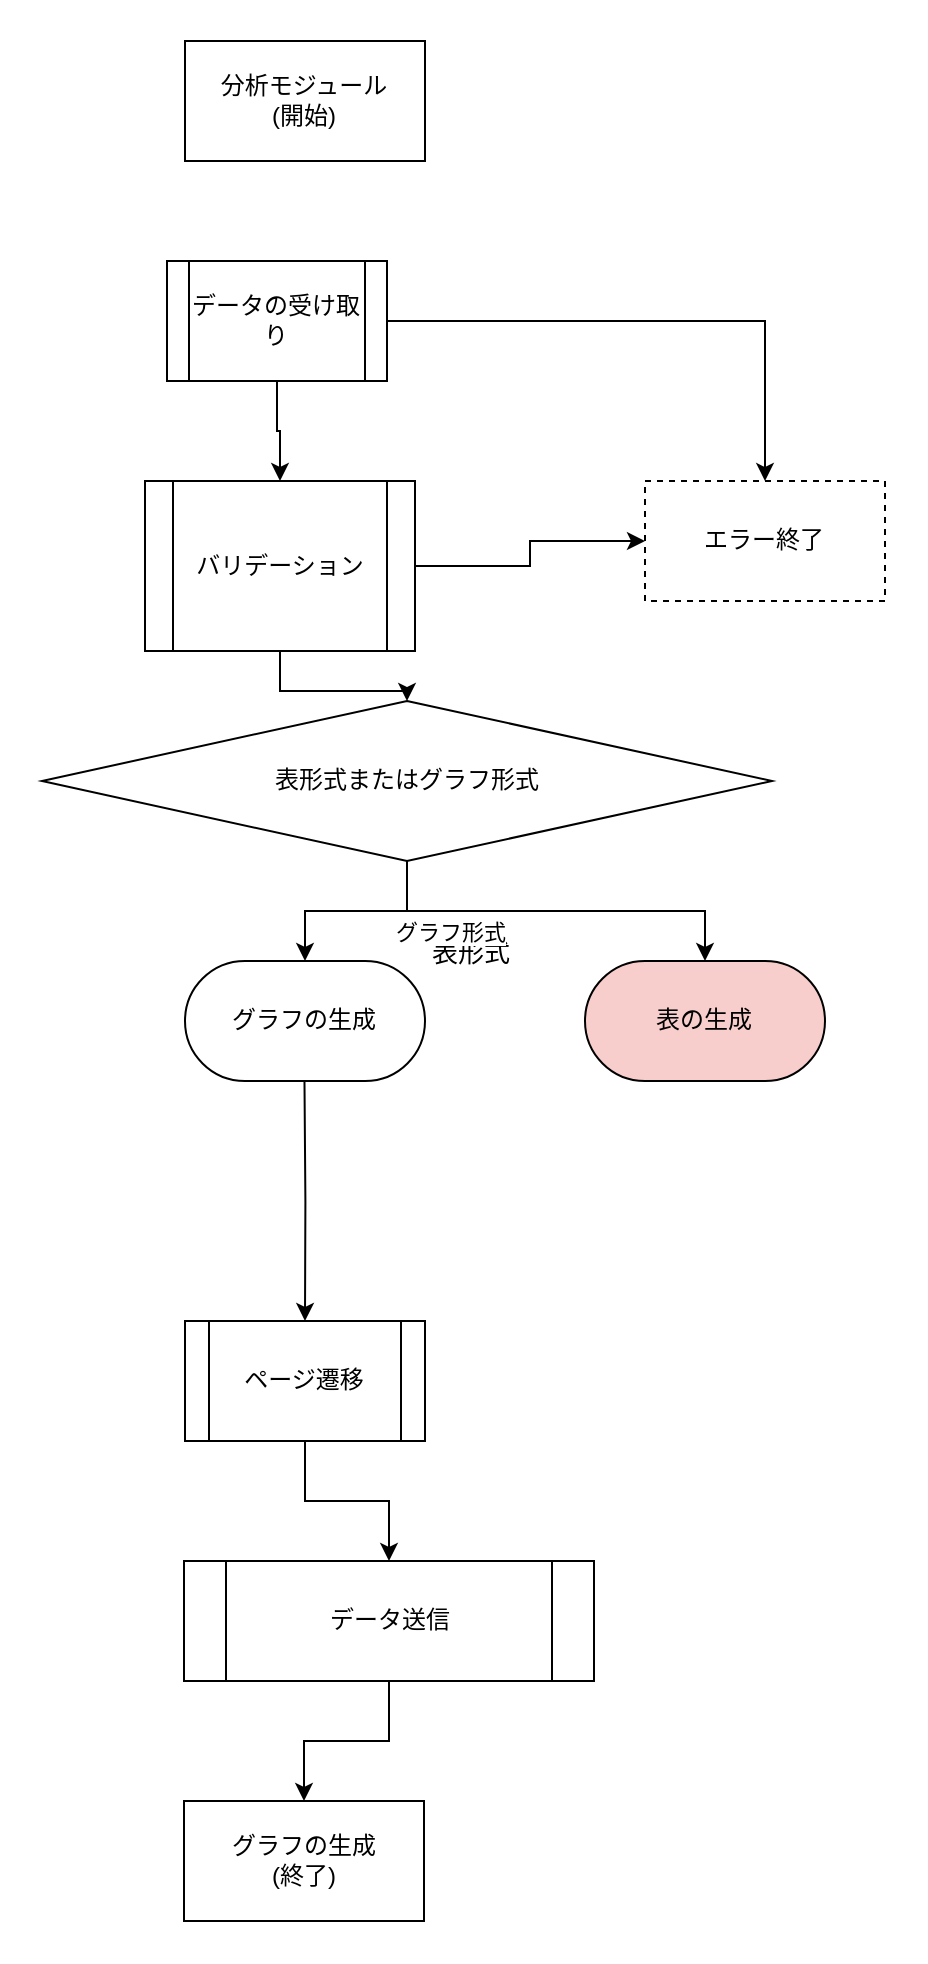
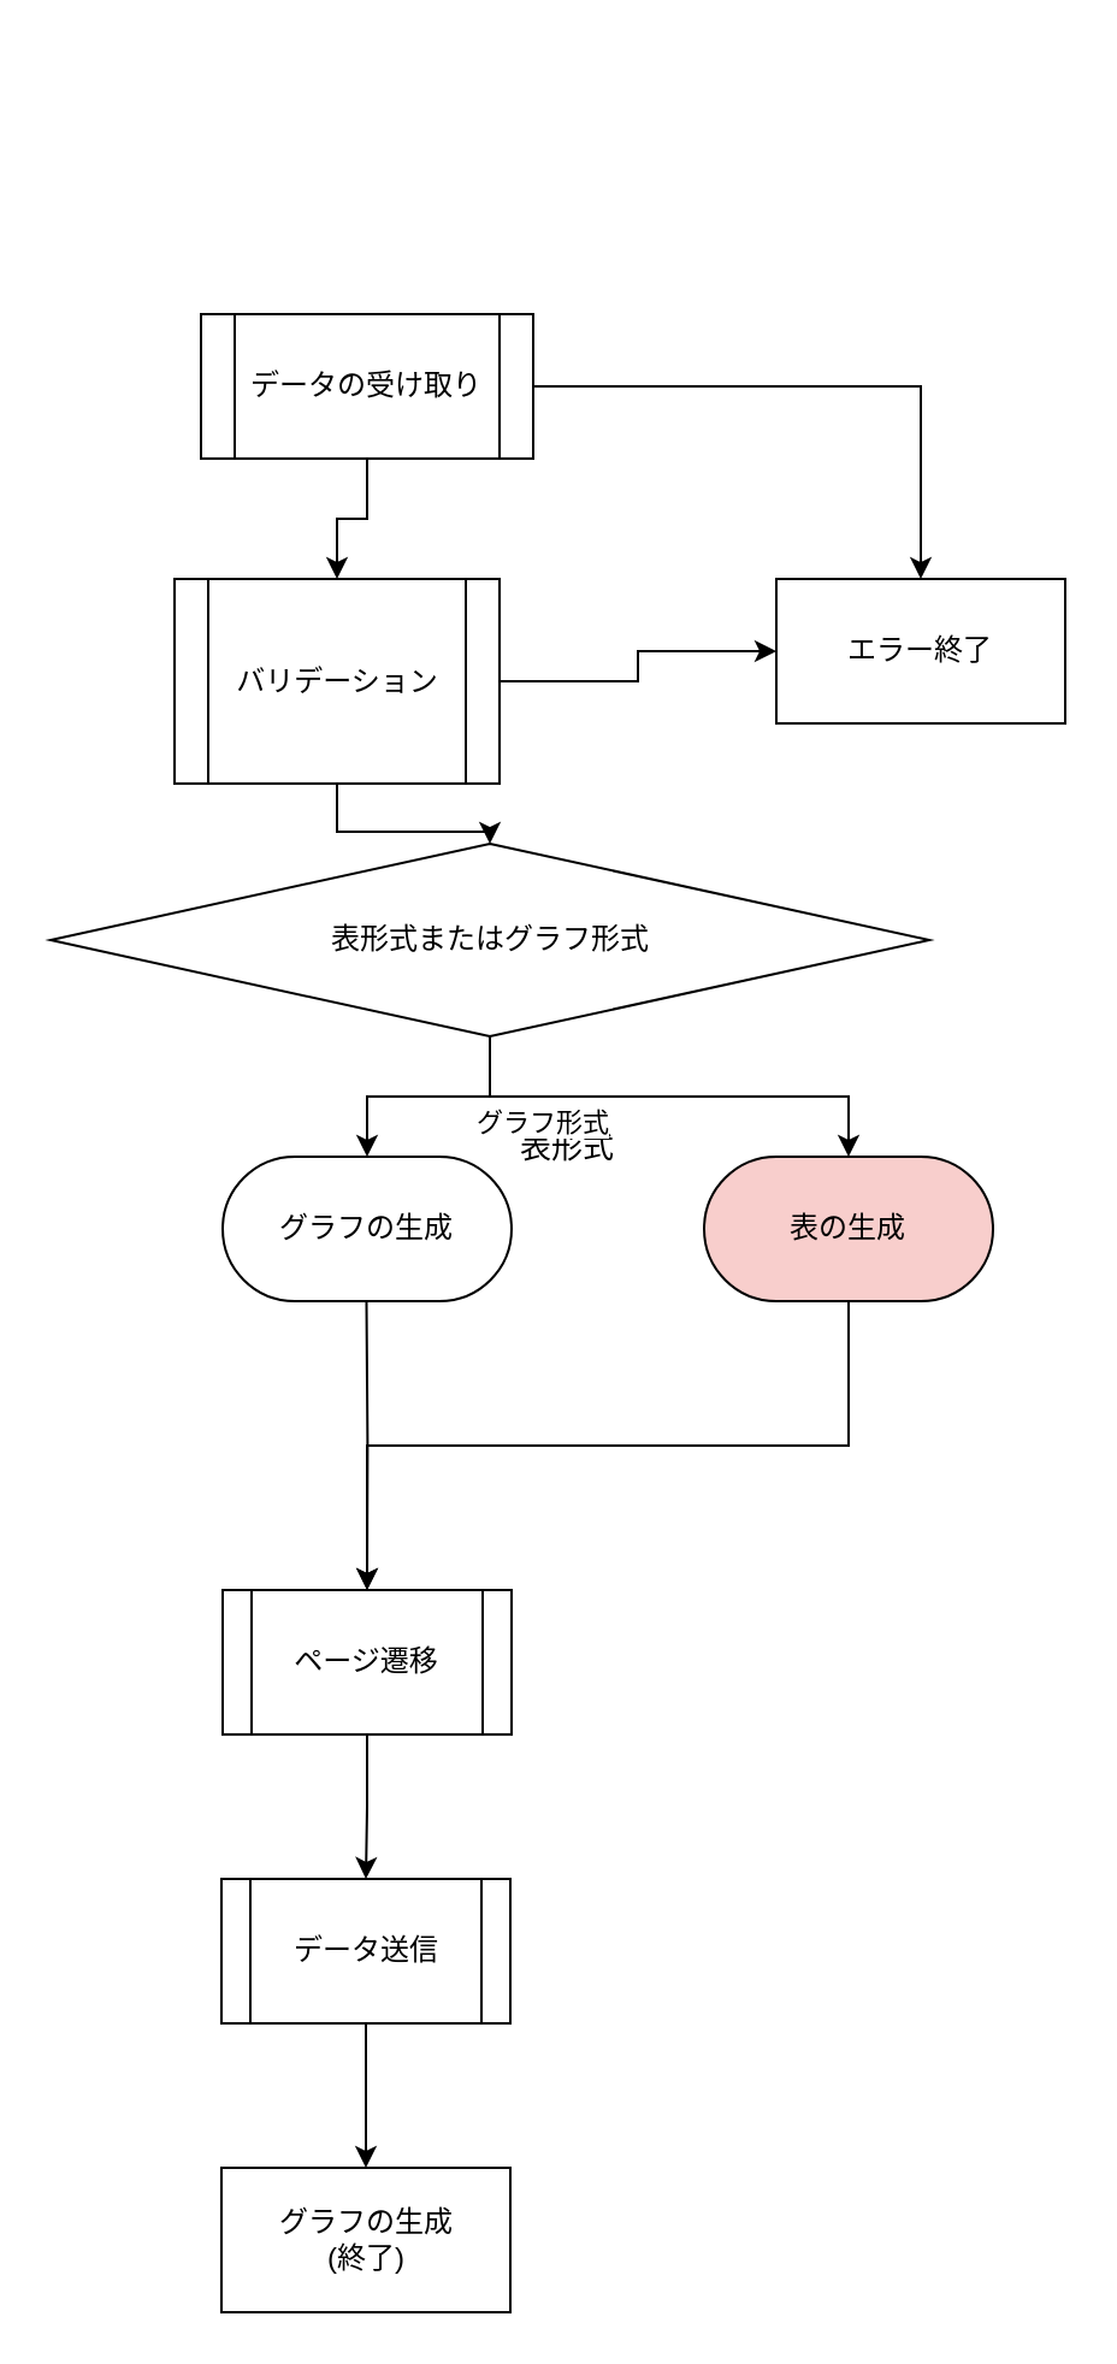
  <mxCell id="0" />
  <mxCell id="1" parent="0" />
- <mxCell id="2" value="分析モジュール&lt;br&gt;(開始)" style="rounded=0;whiteSpace=wrap;html=1;" vertex="1" parent="1"><mxGeometry x="92" y="20" width="120" height="60" as="geometry" /></mxCell>
  <mxCell id="3" style="edgeStyle=orthogonalEdgeStyle;rounded=0;orthogonalLoop=1;jettySize=auto;html=1;" edge="1" parent="1" source="5" target="8"><mxGeometry relative="1" as="geometry" /></mxCell>
  <mxCell id="4" style="edgeStyle=orthogonalEdgeStyle;rounded=0;orthogonalLoop=1;jettySize=auto;html=1;" edge="1" parent="1" source="5" target="17"><mxGeometry relative="1" as="geometry" /></mxCell>
- <mxCell id="5" value="データの受け取り" style="shape=process;whiteSpace=wrap;html=1;backgroundOutline=1;" vertex="1" parent="1"><mxGeometry x="83" y="130" width="110" height="60" as="geometry" /></mxCell>
+ <mxCell id="5" value="データの受け取り" style="shape=process;whiteSpace=wrap;html=1;backgroundOutline=1;" vertex="1" parent="1"><mxGeometry x="83" y="130" width="138" height="60" as="geometry" /></mxCell>
  <mxCell id="6" style="edgeStyle=orthogonalEdgeStyle;rounded=0;orthogonalLoop=1;jettySize=auto;html=1;" edge="1" parent="1" source="8" target="13"><mxGeometry relative="1" as="geometry" /></mxCell>
  <mxCell id="7" style="edgeStyle=orthogonalEdgeStyle;rounded=0;orthogonalLoop=1;jettySize=auto;html=1;" edge="1" parent="1" source="8" target="17"><mxGeometry relative="1" as="geometry" /></mxCell>
  <mxCell id="8" value="バリデーション" style="shape=process;whiteSpace=wrap;html=1;backgroundOutline=1;" vertex="1" parent="1"><mxGeometry x="72" y="240" width="135" height="85" as="geometry" /></mxCell>
  <mxCell id="9" style="edgeStyle=orthogonalEdgeStyle;rounded=0;orthogonalLoop=1;jettySize=auto;html=1;" edge="1" parent="1" source="13" target="15"><mxGeometry relative="1" as="geometry" /></mxCell>
  <mxCell id="10" value="&lt;font style=&quot;font-size: 13px;&quot;&gt;表形式&lt;/font&gt;" style="edgeLabel;html=1;align=center;verticalAlign=middle;resizable=0;points=[];" connectable="0" vertex="1" parent="9"><mxGeometry x="-0.2" y="-1" relative="1" as="geometry"><mxPoint x="-24" y="19" as="offset" /></mxGeometry></mxCell>
  <mxCell id="11" value="" style="edgeStyle=orthogonalEdgeStyle;rounded=0;orthogonalLoop=1;jettySize=auto;html=1;" edge="1" parent="1" source="13" target="16"><mxGeometry relative="1" as="geometry" /></mxCell>
  <mxCell id="12" value="グラフ形式" style="edgeLabel;html=1;align=center;verticalAlign=middle;resizable=0;points=[];" connectable="0" vertex="1" parent="11"><mxGeometry x="-0.186" y="-1" relative="1" as="geometry"><mxPoint x="37" y="11" as="offset" /></mxGeometry></mxCell>
  <mxCell id="13" value="表形式またはグラフ形式" style="rhombus;whiteSpace=wrap;html=1;" vertex="1" parent="1"><mxGeometry x="20.5" y="350" width="365" height="80" as="geometry" /></mxCell>
+ <mxCell id="14" style="edgeStyle=orthogonalEdgeStyle;rounded=0;orthogonalLoop=1;jettySize=auto;html=1;exitX=0.5;exitY=1;exitDx=0;exitDy=0;" edge="1" parent="1" source="15" target="20"><mxGeometry relative="1" as="geometry" /></mxCell>
  <mxCell id="15" value="表の生成" style="rounded=1;whiteSpace=wrap;html=1;arcSize=50;fillColor=#f8cecc;" vertex="1" parent="1"><mxGeometry x="292" y="480" width="120" height="60" as="geometry" /></mxCell>
  <mxCell id="16" value="グラフの生成" style="rounded=1;whiteSpace=wrap;html=1;arcSize=50;" vertex="1" parent="1"><mxGeometry x="92" y="480" width="120" height="60" as="geometry" /></mxCell>
- <mxCell id="17" value="エラー終了" style="rounded=0;whiteSpace=wrap;html=1;dashed=1;" vertex="1" parent="1"><mxGeometry x="322" y="240" width="120" height="60" as="geometry" /></mxCell>
+ <mxCell id="17" value="エラー終了" style="rounded=0;whiteSpace=wrap;html=1;" vertex="1" parent="1"><mxGeometry x="322" y="240" width="120" height="60" as="geometry" /></mxCell>
  <mxCell id="18" value="" style="edgeStyle=orthogonalEdgeStyle;rounded=0;orthogonalLoop=1;jettySize=auto;html=1;" edge="1" parent="1" target="20"><mxGeometry relative="1" as="geometry"><mxPoint x="151.74" y="540" as="sourcePoint" /><mxPoint x="151.264" y="710" as="targetPoint" /></mxGeometry></mxCell>
  <mxCell id="19" style="edgeStyle=orthogonalEdgeStyle;rounded=0;orthogonalLoop=1;jettySize=auto;html=1;" edge="1" parent="1" source="20" target="22"><mxGeometry relative="1" as="geometry" /></mxCell>
  <mxCell id="20" value="ページ遷移" style="shape=process;whiteSpace=wrap;html=1;backgroundOutline=1;" vertex="1" parent="1"><mxGeometry x="92" y="660" width="120" height="60" as="geometry" /></mxCell>
  <mxCell id="21" style="edgeStyle=orthogonalEdgeStyle;rounded=0;orthogonalLoop=1;jettySize=auto;html=1;" edge="1" parent="1" source="22" target="23"><mxGeometry relative="1" as="geometry" /></mxCell>
- <mxCell id="22" value="データ送信" style="shape=process;whiteSpace=wrap;html=1;backgroundOutline=1;" vertex="1" parent="1"><mxGeometry x="91.5" y="780" width="205" height="60" as="geometry" /></mxCell>
+ <mxCell id="22" value="データ送信" style="shape=process;whiteSpace=wrap;html=1;backgroundOutline=1;" vertex="1" parent="1"><mxGeometry x="91.5" y="780" width="120" height="60" as="geometry" /></mxCell>
  <mxCell id="23" value="グラフの生成&lt;br&gt;(終了)" style="rounded=0;whiteSpace=wrap;html=1;" vertex="1" parent="1"><mxGeometry x="91.5" y="900" width="120" height="60" as="geometry" /></mxCell>
